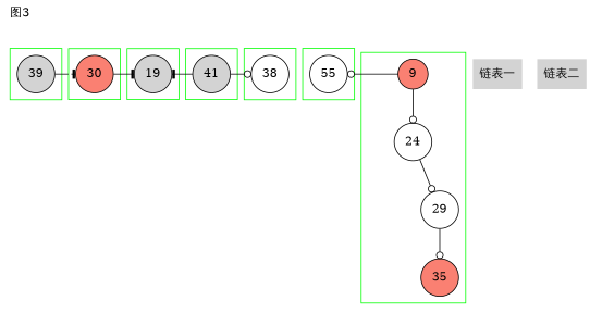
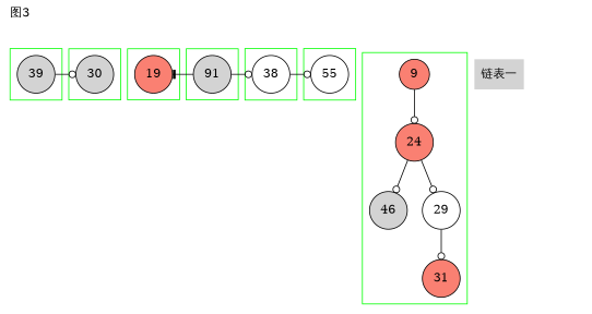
  digraph {
    label="图3"
    labeljust=l
    labelloc=t
    node [fillcolor=lightgrey shape=circle style=filled]
    edge [arrowhead=odot constraint=false]
    n1 [label=39]
-   n2 [fillcolor=salmon label=30]
-   n3 [label=19]
-   n4 [label=41]
+   n2 [label=30]
+   n3 [fillcolor=salmon label=19]
+   n4 [label=91]
    n5 [fillcolor=white label=38]
    n6 [fillcolor=white label=55]
    n7 [fillcolor=salmon label=9]
-   n8 [fillcolor=white label=24]
+   n8 [fillcolor=salmon label=24]
+   n9 [label=46]
    n10 [fillcolor=white label=29]
-   n11 [fillcolor=salmon label=35]
+   n11 [fillcolor=salmon label=31]
    n12 [label="链表一" shape=plaintext]
-   n13 [label="链表二" shape=plaintext]
    subgraph cluster_1 {
      label=""
      pencolor=green
      n1
    }
    subgraph cluster_2 {
      label=""
      pencolor=green
      n2
    }
    subgraph cluster_3 {
      label=""
      pencolor=green
      n3
    }
    subgraph cluster_4 {
      label=""
      pencolor=green
      n4
    }
    subgraph cluster_5 {
      label=""
      pencolor=green
      n5
    }
    subgraph cluster_6 {
      label=""
      pencolor=green
      n6
    }
    subgraph cluster_7 {
      label=""
      pencolor=green
      n7
      n8
+     n9
      n10
      n11
    }
-   n1 -> n2 [arrowhead=tee]
-   n2 -> n3 [arrowhead=tee]
+   n1 -> n2
    n4 -> n3 [arrowhead=tee]
    n4 -> n5
-   n7 -> n6
+   n5 -> n6
    n7 -> n8 [constraint=""]
+   n8 -> n9 [constraint=""]
    n8 -> n10 [constraint=""]
    n10 -> n11 [constraint=""]
  }
